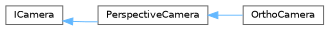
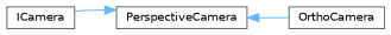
  digraph {
    rankdir=LR
    node [color=grey40 fillcolor=white fontname=Helvetica fontsize=10 shape=box style=filled]
    edge [color=steelblue1 dir=back fontname=Helvetica fontsize=10 labelfontname=Helvetica labelfontsize=10 style=solid]
    n1 [height=0.2 label=ICamera width=0.4]
    n2 [height=0.2 label=PerspectiveCamera width=0.4]
    n3 [height=0.2 label=OrthoCamera width=0.4]
-   n1 -> n2
+   n2 -> n1
    n2 -> n3
  }
